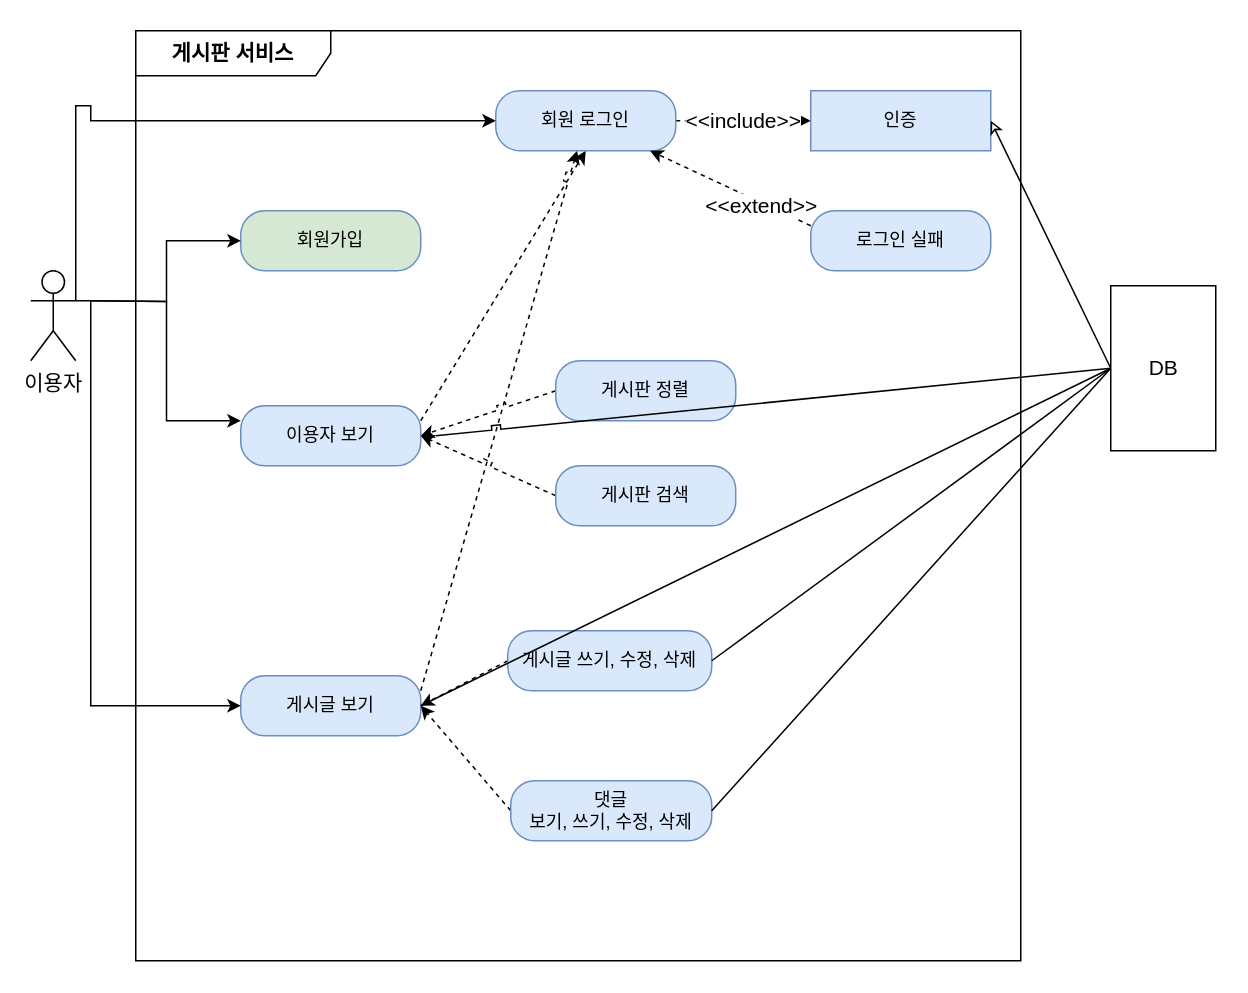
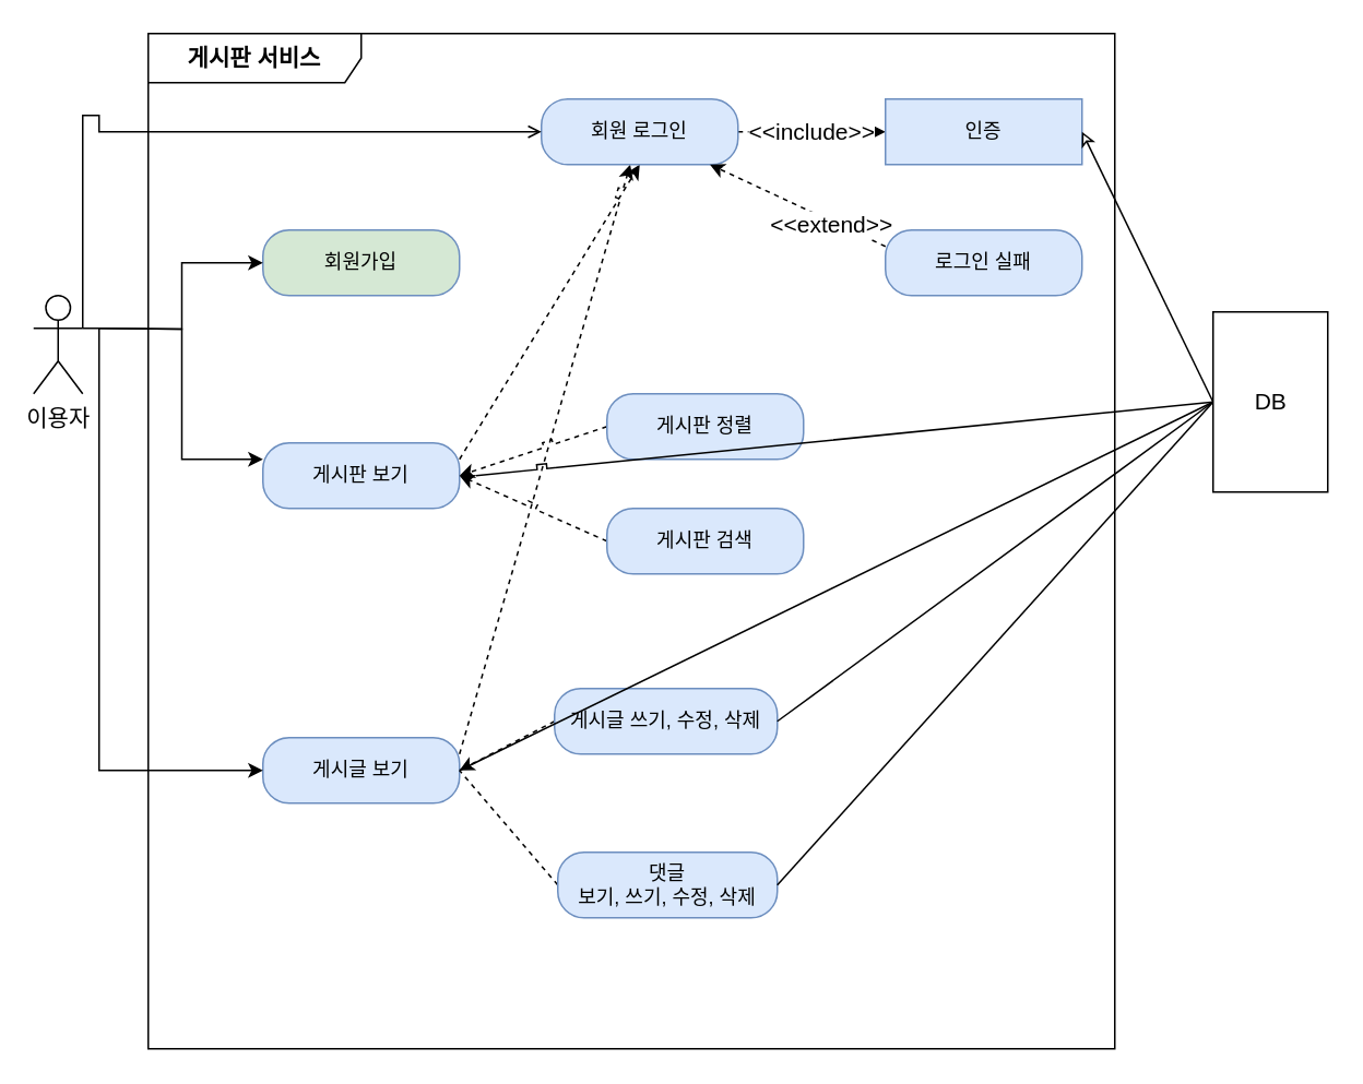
  <mxCell id="0" />
  <mxCell id="1" parent="0" />
  <mxCell id="2" value="&lt;b&gt;&lt;font style=&quot;font-size: 14px;&quot;&gt;게시판 서비스&lt;/font&gt;&lt;/b&gt;" style="shape=umlFrame;whiteSpace=wrap;html=1;width=130;height=30;" vertex="1" parent="1"><mxGeometry x="90" y="20" width="590" height="620" as="geometry" /></mxCell>
  <mxCell id="3" style="rounded=0;orthogonalLoop=1;jettySize=auto;html=1;exitX=1;exitY=0.25;exitDx=0;exitDy=0;entryX=0.5;entryY=1;entryDx=0;entryDy=0;dashed=1;fontSize=14;endArrow=classic;endFill=1;jumpStyle=sharp;" edge="1" parent="1" source="4" target="9"><mxGeometry relative="1" as="geometry" /></mxCell>
- <mxCell id="4" value="이용자 보기" style="rounded=1;whiteSpace=wrap;html=1;arcSize=40;fillColor=#dae8fc;strokeColor=#6c8ebf;" vertex="1" parent="1"><mxGeometry x="160" y="270" width="120" height="40" as="geometry" /></mxCell>
+ <mxCell id="4" value="게시판 보기" style="rounded=1;whiteSpace=wrap;html=1;arcSize=40;fillColor=#dae8fc;strokeColor=#6c8ebf;" vertex="1" parent="1"><mxGeometry x="160" y="270" width="120" height="40" as="geometry" /></mxCell>
  <mxCell id="5" value="회원가입" style="rounded=1;whiteSpace=wrap;html=1;arcSize=40;fillColor=#d5e8d4;strokeColor=#6c8ebf;" vertex="1" parent="1"><mxGeometry x="160" y="140" width="120" height="40" as="geometry" /></mxCell>
  <mxCell id="6" style="edgeStyle=none;rounded=0;jumpStyle=sharp;orthogonalLoop=1;jettySize=auto;html=1;exitX=1;exitY=0.25;exitDx=0;exitDy=0;dashed=1;fontSize=14;endArrow=classic;endFill=1;" edge="1" parent="1" source="7" target="9"><mxGeometry relative="1" as="geometry" /></mxCell>
  <mxCell id="7" value="게시글 보기" style="rounded=1;whiteSpace=wrap;html=1;arcSize=40;fillColor=#dae8fc;strokeColor=#6c8ebf;" vertex="1" parent="1"><mxGeometry x="160" y="450" width="120" height="40" as="geometry" /></mxCell>
  <mxCell id="8" value="&amp;lt;&amp;lt;include&amp;gt;&amp;gt;" style="edgeStyle=orthogonalEdgeStyle;rounded=0;orthogonalLoop=1;jettySize=auto;html=1;exitX=1;exitY=0.5;exitDx=0;exitDy=0;entryX=0;entryY=0.5;entryDx=0;entryDy=0;fontSize=14;dashed=1;" edge="1" parent="1" source="9" target="10"><mxGeometry relative="1" as="geometry" /></mxCell>
  <mxCell id="9" value="회원 로그인" style="rounded=1;whiteSpace=wrap;html=1;arcSize=40;fillColor=#dae8fc;strokeColor=#6c8ebf;" vertex="1" parent="1"><mxGeometry x="330" y="60" width="120" height="40" as="geometry" /></mxCell>
  <mxCell id="10" value="인증" style="whiteSpace=wrap;html=1;arcSize=40;fillColor=#dae8fc;strokeColor=#6c8ebf;rounded=0;" vertex="1" parent="1"><mxGeometry x="540" y="60" width="120" height="40" as="geometry" /></mxCell>
  <mxCell id="11" style="rounded=0;orthogonalLoop=1;jettySize=auto;html=1;exitX=0;exitY=0.25;exitDx=0;exitDy=0;fontSize=14;endArrow=classic;endFill=1;dashed=1;" edge="1" parent="1" source="13" target="9"><mxGeometry relative="1" as="geometry" /></mxCell>
  <mxCell id="12" value="&amp;lt;&amp;lt;extend&amp;gt;&amp;gt;" style="edgeLabel;html=1;align=center;verticalAlign=middle;resizable=0;points=[];fontSize=14;" vertex="1" connectable="0" parent="11"><mxGeometry x="-0.385" y="2" relative="1" as="geometry"><mxPoint as="offset" /></mxGeometry></mxCell>
  <mxCell id="13" value="로그인 실패" style="rounded=1;whiteSpace=wrap;html=1;arcSize=40;fillColor=#dae8fc;strokeColor=#6c8ebf;" vertex="1" parent="1"><mxGeometry x="540" y="140" width="120" height="40" as="geometry" /></mxCell>
  <mxCell id="14" style="edgeStyle=none;rounded=0;jumpStyle=sharp;orthogonalLoop=1;jettySize=auto;html=1;exitX=0;exitY=0.5;exitDx=0;exitDy=0;dashed=1;fontSize=14;endArrow=classic;endFill=1;" edge="1" parent="1" source="15"><mxGeometry relative="1" as="geometry"><mxPoint x="280" y="290" as="targetPoint" /></mxGeometry></mxCell>
  <mxCell id="15" value="게시판 정렬" style="rounded=1;whiteSpace=wrap;html=1;arcSize=40;fillColor=#dae8fc;strokeColor=#6c8ebf;" vertex="1" parent="1"><mxGeometry x="370" y="240" width="120" height="40" as="geometry" /></mxCell>
  <mxCell id="16" style="edgeStyle=none;rounded=0;jumpStyle=sharp;orthogonalLoop=1;jettySize=auto;html=1;exitX=0;exitY=0.5;exitDx=0;exitDy=0;dashed=1;fontSize=14;endArrow=classic;endFill=1;" edge="1" parent="1" source="17"><mxGeometry relative="1" as="geometry"><mxPoint x="280" y="290" as="targetPoint" /></mxGeometry></mxCell>
  <mxCell id="17" value="게시판 검색" style="rounded=1;whiteSpace=wrap;html=1;arcSize=40;fillColor=#dae8fc;strokeColor=#6c8ebf;" vertex="1" parent="1"><mxGeometry x="370" y="310" width="120" height="40" as="geometry" /></mxCell>
  <mxCell id="18" style="edgeStyle=none;rounded=0;jumpStyle=sharp;orthogonalLoop=1;jettySize=auto;html=1;exitX=0;exitY=0.5;exitDx=0;exitDy=0;entryX=1;entryY=0.5;entryDx=0;entryDy=0;dashed=1;fontSize=14;endArrow=classic;endFill=1;" edge="1" parent="1" source="19" target="7"><mxGeometry relative="1" as="geometry" /></mxCell>
  <mxCell id="19" value="게시글 쓰기, 수정, 삭제" style="rounded=1;whiteSpace=wrap;html=1;arcSize=40;fillColor=#dae8fc;strokeColor=#6c8ebf;" vertex="1" parent="1"><mxGeometry x="338" y="420" width="136" height="40" as="geometry" /></mxCell>
- <mxCell id="20" style="edgeStyle=none;rounded=0;jumpStyle=sharp;orthogonalLoop=1;jettySize=auto;html=1;exitX=0;exitY=0.5;exitDx=0;exitDy=0;entryX=1;entryY=0.5;entryDx=0;entryDy=0;dashed=1;fontSize=14;endArrow=classic;endFill=1;" edge="1" parent="1" source="21" target="7"><mxGeometry relative="1" as="geometry" /></mxCell>
+ <mxCell id="20" style="edgeStyle=none;rounded=0;jumpStyle=sharp;orthogonalLoop=1;jettySize=auto;html=1;exitX=0;exitY=0.5;exitDx=0;exitDy=0;entryX=1;entryY=0.5;entryDx=0;entryDy=0;dashed=1;fontSize=14;endArrow=none;endFill=1;" edge="1" parent="1" source="21" target="7"><mxGeometry relative="1" as="geometry" /></mxCell>
  <mxCell id="21" value="댓글 &lt;br&gt;보기, 쓰기, 수정, 삭제" style="rounded=1;whiteSpace=wrap;html=1;arcSize=40;fillColor=#dae8fc;strokeColor=#6c8ebf;" vertex="1" parent="1"><mxGeometry x="340" y="520" width="134" height="40" as="geometry" /></mxCell>
  <mxCell id="22" style="edgeStyle=orthogonalEdgeStyle;rounded=0;orthogonalLoop=1;jettySize=auto;html=1;entryX=0;entryY=0.25;entryDx=0;entryDy=0;fontSize=14;" edge="1" parent="1" target="4"><mxGeometry relative="1" as="geometry"><mxPoint x="60" y="200" as="sourcePoint" /></mxGeometry></mxCell>
  <mxCell id="23" style="edgeStyle=orthogonalEdgeStyle;rounded=0;orthogonalLoop=1;jettySize=auto;html=1;entryX=0;entryY=0.5;entryDx=0;entryDy=0;fontSize=14;exitX=1;exitY=0.333;exitDx=0;exitDy=0;exitPerimeter=0;" edge="1" parent="1" source="26" target="7"><mxGeometry relative="1" as="geometry"><mxPoint x="70" y="240" as="sourcePoint" /><Array as="points"><mxPoint x="60" y="470" /></Array></mxGeometry></mxCell>
  <mxCell id="24" style="edgeStyle=orthogonalEdgeStyle;rounded=0;orthogonalLoop=1;jettySize=auto;html=1;entryX=0;entryY=0.5;entryDx=0;entryDy=0;fontSize=14;" edge="1" parent="1" target="5"><mxGeometry relative="1" as="geometry"><mxPoint x="60" y="200" as="sourcePoint" /></mxGeometry></mxCell>
- <mxCell id="25" style="edgeStyle=orthogonalEdgeStyle;rounded=0;orthogonalLoop=1;jettySize=auto;html=1;exitX=1;exitY=0.333;exitDx=0;exitDy=0;exitPerimeter=0;entryX=0;entryY=0.5;entryDx=0;entryDy=0;fontSize=14;" edge="1" parent="1" source="26" target="9"><mxGeometry relative="1" as="geometry"><Array as="points"><mxPoint x="60" y="70" /></Array></mxGeometry></mxCell>
+ <mxCell id="25" style="edgeStyle=orthogonalEdgeStyle;rounded=0;orthogonalLoop=1;jettySize=auto;html=1;exitX=1;exitY=0.333;exitDx=0;exitDy=0;exitPerimeter=0;entryX=0;entryY=0.5;entryDx=0;entryDy=0;fontSize=14;endArrow=open;" edge="1" parent="1" source="26" target="9"><mxGeometry relative="1" as="geometry"><Array as="points"><mxPoint x="60" y="70" /></Array></mxGeometry></mxCell>
  <mxCell id="26" value="이용자" style="shape=umlActor;verticalLabelPosition=bottom;verticalAlign=top;html=1;fontSize=14;" vertex="1" parent="1"><mxGeometry x="20" y="180" width="30" height="60" as="geometry" /></mxCell>
  <mxCell id="27" style="edgeStyle=none;rounded=0;jumpStyle=sharp;orthogonalLoop=1;jettySize=auto;html=1;exitX=0;exitY=0.5;exitDx=0;exitDy=0;entryX=1;entryY=0.5;entryDx=0;entryDy=0;fontSize=14;endArrow=classic;endFill=0;" edge="1" parent="1" source="32" target="10"><mxGeometry relative="1" as="geometry" /></mxCell>
  <mxCell id="28" style="edgeStyle=none;rounded=0;jumpStyle=sharp;orthogonalLoop=1;jettySize=auto;html=1;exitX=0;exitY=0.5;exitDx=0;exitDy=0;fontSize=14;endArrow=none;endFill=0;" edge="1" parent="1" source="32"><mxGeometry relative="1" as="geometry"><mxPoint x="290" y="290" as="targetPoint" /></mxGeometry></mxCell>
  <mxCell id="29" style="edgeStyle=none;rounded=0;jumpStyle=sharp;orthogonalLoop=1;jettySize=auto;html=1;exitX=0;exitY=0.5;exitDx=0;exitDy=0;entryX=1;entryY=0.5;entryDx=0;entryDy=0;fontSize=14;endArrow=none;endFill=0;" edge="1" parent="1" source="32" target="7"><mxGeometry relative="1" as="geometry" /></mxCell>
  <mxCell id="30" style="edgeStyle=none;rounded=0;jumpStyle=sharp;orthogonalLoop=1;jettySize=auto;html=1;exitX=0;exitY=0.5;exitDx=0;exitDy=0;entryX=1;entryY=0.5;entryDx=0;entryDy=0;fontSize=14;endArrow=none;endFill=0;" edge="1" parent="1" source="32" target="19"><mxGeometry relative="1" as="geometry" /></mxCell>
  <mxCell id="31" style="edgeStyle=none;rounded=0;jumpStyle=sharp;orthogonalLoop=1;jettySize=auto;html=1;exitX=0;exitY=0.5;exitDx=0;exitDy=0;entryX=1;entryY=0.5;entryDx=0;entryDy=0;fontSize=14;endArrow=none;endFill=0;" edge="1" parent="1" source="32" target="21"><mxGeometry relative="1" as="geometry" /></mxCell>
  <mxCell id="32" value="DB" style="html=1;fontSize=14;" vertex="1" parent="1"><mxGeometry x="740" y="190" width="70" height="110" as="geometry" /></mxCell>
